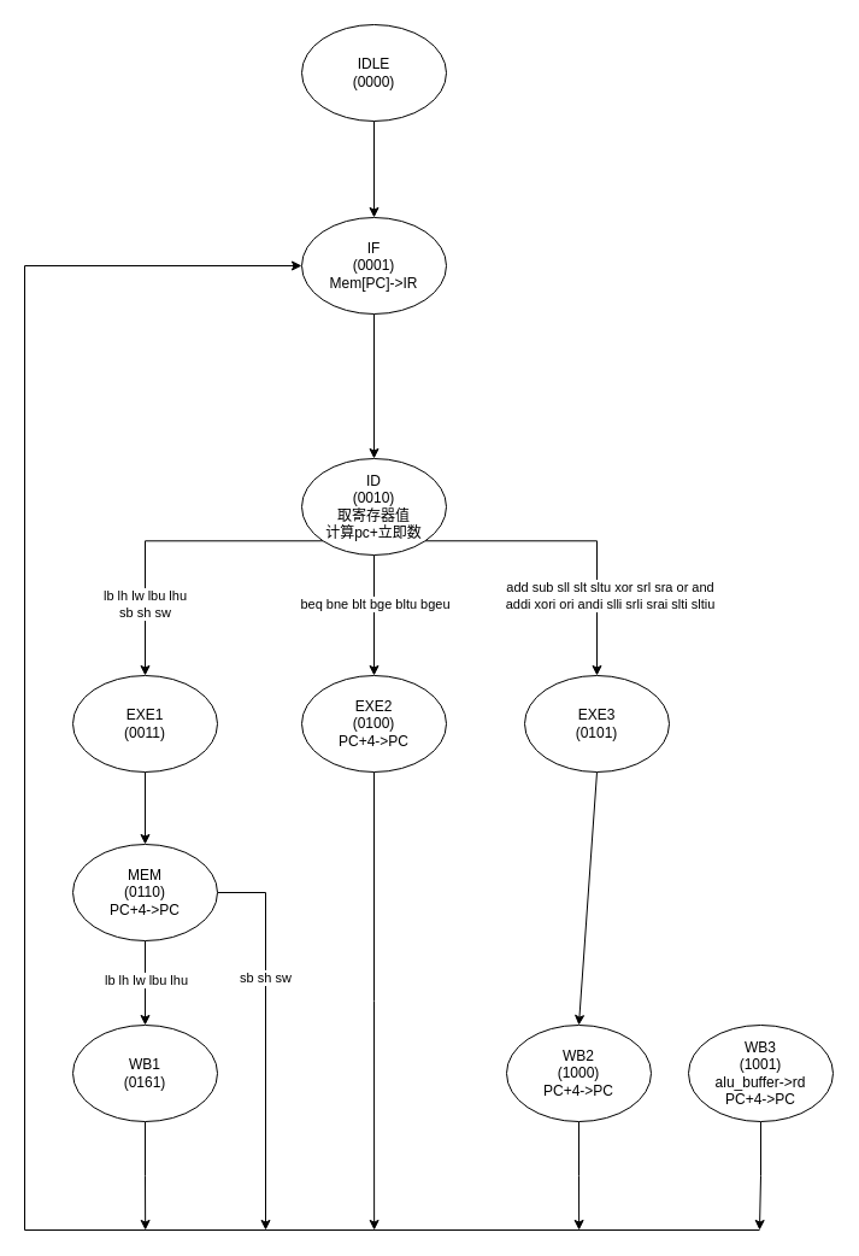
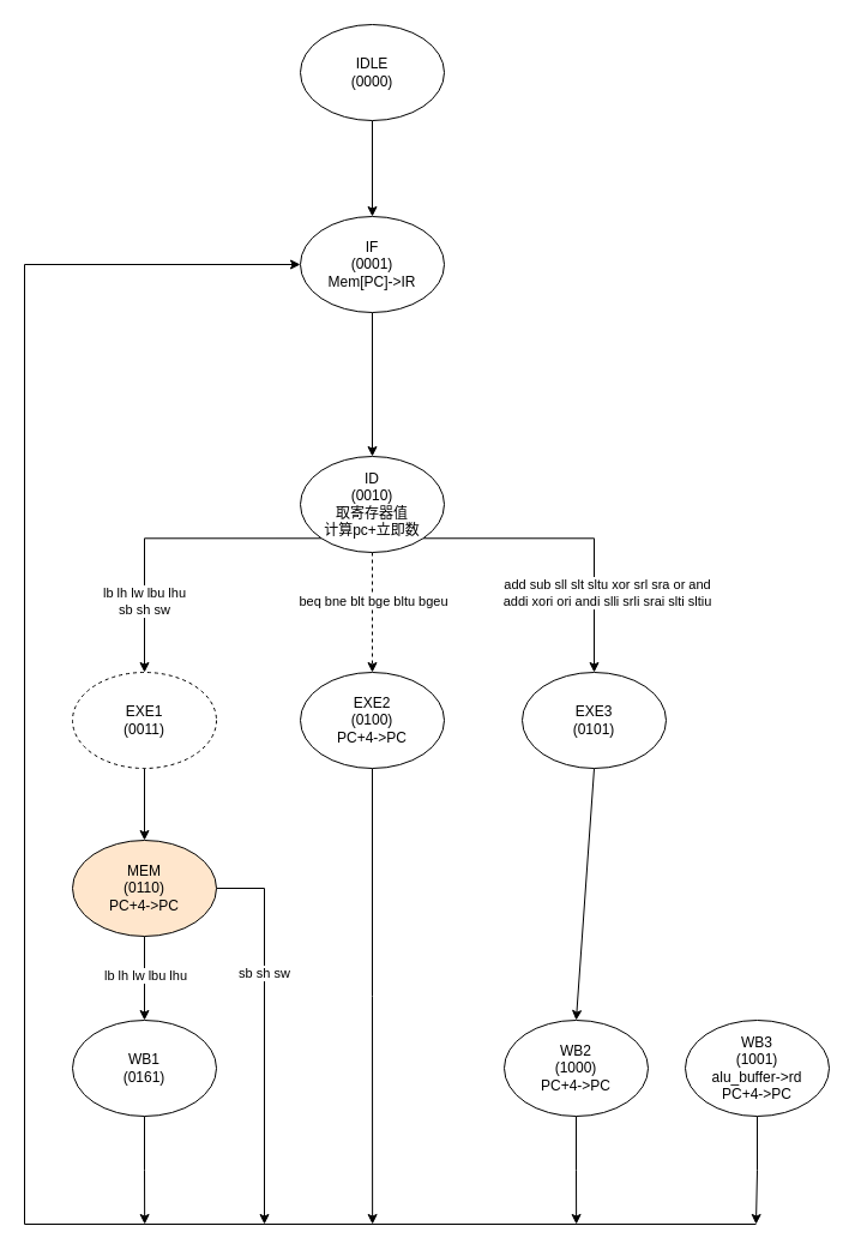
  <mxCell id="0" />
  <mxCell id="1" parent="0" />
  <mxCell id="2" style="edgeStyle=orthogonalEdgeStyle;rounded=0;orthogonalLoop=1;jettySize=auto;html=1;exitX=0.5;exitY=1;exitDx=0;exitDy=0;entryX=0.5;entryY=0;entryDx=0;entryDy=0;" parent="1" source="4" target="11" edge="1"><mxGeometry relative="1" as="geometry" /></mxCell>
  <mxCell id="3" style="edgeStyle=orthogonalEdgeStyle;rounded=0;orthogonalLoop=1;jettySize=auto;html=1;exitX=0;exitY=0.5;exitDx=0;exitDy=0;startArrow=classic;startFill=1;endArrow=none;endFill=0;" parent="1" source="4" edge="1"><mxGeometry relative="1" as="geometry"><mxPoint x="630" y="1020" as="targetPoint" /><Array as="points"><mxPoint x="20" y="220" /><mxPoint x="20" y="1020" /></Array></mxGeometry></mxCell>
  <mxCell id="4" value="IF&lt;br&gt;(0001)&lt;br&gt;Mem[PC]-&amp;gt;IR" style="ellipse;whiteSpace=wrap;html=1;" parent="1" vertex="1"><mxGeometry x="250" y="180" width="120" height="80" as="geometry" /></mxCell>
  <mxCell id="5" style="edgeStyle=orthogonalEdgeStyle;rounded=0;orthogonalLoop=1;jettySize=auto;html=1;exitX=1;exitY=1;exitDx=0;exitDy=0;entryX=0.5;entryY=0;entryDx=0;entryDy=0;" parent="1" source="11" target="25" edge="1"><mxGeometry relative="1" as="geometry" /></mxCell>
  <mxCell id="6" value="add sub sll slt sltu xor srl sra or and&lt;br&gt;addi xori ori andi slli srli srai slti sltiu&lt;br&gt;" style="edgeLabel;html=1;align=center;verticalAlign=middle;resizable=0;points=[];" parent="5" vertex="1" connectable="0"><mxGeometry x="0.203" y="5" relative="1" as="geometry"><mxPoint x="5" y="35" as="offset" /></mxGeometry></mxCell>
- <mxCell id="7" style="edgeStyle=none;rounded=0;orthogonalLoop=1;jettySize=auto;html=1;exitX=0.5;exitY=1;exitDx=0;exitDy=0;" parent="1" source="11" target="24" edge="1"><mxGeometry relative="1" as="geometry" /></mxCell>
+ <mxCell id="7" style="edgeStyle=none;rounded=0;orthogonalLoop=1;jettySize=auto;html=1;exitX=0.5;exitY=1;exitDx=0;exitDy=0;dashed=1;" parent="1" source="11" target="24" edge="1"><mxGeometry relative="1" as="geometry" /></mxCell>
  <mxCell id="8" value="beq bne blt bge bltu bgeu" style="edgeLabel;html=1;align=center;verticalAlign=middle;resizable=0;points=[];" parent="7" vertex="1" connectable="0"><mxGeometry x="0.394" y="-3" relative="1" as="geometry"><mxPoint x="3" y="-30" as="offset" /></mxGeometry></mxCell>
  <mxCell id="9" style="edgeStyle=orthogonalEdgeStyle;rounded=0;orthogonalLoop=1;jettySize=auto;html=1;exitX=0;exitY=1;exitDx=0;exitDy=0;entryX=0.5;entryY=0;entryDx=0;entryDy=0;" parent="1" source="11" target="20" edge="1"><mxGeometry relative="1" as="geometry"><mxPoint x="10" y="740" as="targetPoint" /><Array as="points"><mxPoint x="120" y="448" /></Array></mxGeometry></mxCell>
  <mxCell id="10" value="lb lh lw lbu lhu&lt;br&gt;sb sh sw" style="edgeLabel;html=1;align=center;verticalAlign=middle;resizable=0;points=[];" parent="9" vertex="1" connectable="0"><mxGeometry x="-0.003" relative="1" as="geometry"><mxPoint x="-19" y="52" as="offset" /></mxGeometry></mxCell>
  <mxCell id="11" value="ID&lt;br&gt;(0010)&lt;br&gt;取寄存器值&lt;br&gt;计算pc+立即数" style="ellipse;whiteSpace=wrap;html=1;" parent="1" vertex="1"><mxGeometry x="250" y="380" width="120" height="80" as="geometry" /></mxCell>
  <mxCell id="12" style="rounded=0;orthogonalLoop=1;jettySize=auto;html=1;exitX=0.5;exitY=1;exitDx=0;exitDy=0;entryX=0.5;entryY=0;entryDx=0;entryDy=0;" parent="1" source="25" target="14" edge="1"><mxGeometry relative="1" as="geometry" /></mxCell>
  <mxCell id="13" style="edgeStyle=orthogonalEdgeStyle;rounded=0;orthogonalLoop=1;jettySize=auto;html=1;exitX=0.5;exitY=1;exitDx=0;exitDy=0;startArrow=none;startFill=0;endArrow=classic;endFill=1;" parent="1" source="14" edge="1"><mxGeometry relative="1" as="geometry"><mxPoint x="480.143" y="1020" as="targetPoint" /></mxGeometry></mxCell>
  <mxCell id="14" value="WB2&lt;br&gt;(1000)&lt;br&gt;PC+4-&amp;gt;PC" style="ellipse;whiteSpace=wrap;html=1;" parent="1" vertex="1"><mxGeometry x="420" y="850" width="120" height="80" as="geometry" /></mxCell>
  <mxCell id="15" style="edgeStyle=orthogonalEdgeStyle;rounded=0;orthogonalLoop=1;jettySize=auto;html=1;exitX=0.5;exitY=1;exitDx=0;exitDy=0;" parent="1" source="26" target="22" edge="1"><mxGeometry relative="1" as="geometry" /></mxCell>
  <mxCell id="16" value="lb lh lw lbu lhu" style="edgeLabel;html=1;align=center;verticalAlign=middle;resizable=0;points=[];" parent="15" vertex="1" connectable="0"><mxGeometry x="0.28" y="-2" relative="1" as="geometry"><mxPoint x="2" y="-13" as="offset" /></mxGeometry></mxCell>
  <mxCell id="17" style="edgeStyle=orthogonalEdgeStyle;rounded=0;orthogonalLoop=1;jettySize=auto;html=1;exitX=1;exitY=0.5;exitDx=0;exitDy=0;startArrow=none;" parent="1" source="26" edge="1"><mxGeometry relative="1" as="geometry"><mxPoint x="220" y="1020" as="targetPoint" /><Array as="points"><mxPoint x="220" y="740" /></Array></mxGeometry></mxCell>
  <mxCell id="18" value="sb sh sw" style="edgeLabel;html=1;align=center;verticalAlign=middle;resizable=0;points=[];" parent="17" vertex="1" connectable="0"><mxGeometry x="0.087" y="-1" relative="1" as="geometry"><mxPoint y="-64" as="offset" /></mxGeometry></mxCell>
  <mxCell id="19" style="edgeStyle=orthogonalEdgeStyle;rounded=0;orthogonalLoop=1;jettySize=auto;html=1;exitX=0.5;exitY=1;exitDx=0;exitDy=0;entryX=0.5;entryY=0;entryDx=0;entryDy=0;startArrow=none;startFill=0;endArrow=classic;endFill=1;" parent="1" source="20" target="26" edge="1"><mxGeometry relative="1" as="geometry" /></mxCell>
- <mxCell id="20" value="EXE1&lt;br&gt;(0011)" style="ellipse;whiteSpace=wrap;html=1;" parent="1" vertex="1"><mxGeometry x="60" y="560" width="120" height="80" as="geometry" /></mxCell>
+ <mxCell id="20" value="EXE1&lt;br&gt;(0011)" style="ellipse;whiteSpace=wrap;html=1;dashed=1;" parent="1" vertex="1"><mxGeometry x="60" y="560" width="120" height="80" as="geometry" /></mxCell>
  <mxCell id="21" style="edgeStyle=orthogonalEdgeStyle;rounded=0;orthogonalLoop=1;jettySize=auto;html=1;exitX=0.5;exitY=1;exitDx=0;exitDy=0;startArrow=none;startFill=0;endArrow=classic;endFill=1;" parent="1" source="22" edge="1"><mxGeometry relative="1" as="geometry"><mxPoint x="120.17" y="1020" as="targetPoint" /></mxGeometry></mxCell>
  <mxCell id="22" value="WB1&lt;br&gt;(0161)" style="ellipse;whiteSpace=wrap;html=1;" parent="1" vertex="1"><mxGeometry x="60" y="850" width="120" height="80" as="geometry" /></mxCell>
  <mxCell id="23" style="edgeStyle=orthogonalEdgeStyle;rounded=0;orthogonalLoop=1;jettySize=auto;html=1;exitX=0.5;exitY=1;exitDx=0;exitDy=0;startArrow=none;startFill=0;endArrow=classic;endFill=1;" parent="1" source="24" edge="1"><mxGeometry relative="1" as="geometry"><mxPoint x="310.143" y="1020" as="targetPoint" /></mxGeometry></mxCell>
  <mxCell id="24" value="EXE2&lt;br&gt;(0100)&lt;br&gt;PC+4-&amp;gt;PC" style="ellipse;whiteSpace=wrap;html=1;" parent="1" vertex="1"><mxGeometry x="250" y="560" width="120" height="80" as="geometry" /></mxCell>
  <mxCell id="25" value="EXE3&lt;br&gt;(0101)" style="ellipse;whiteSpace=wrap;html=1;" parent="1" vertex="1"><mxGeometry x="435" y="560" width="120" height="80" as="geometry" /></mxCell>
- <mxCell id="26" value="MEM&lt;br&gt;(0110)&lt;br&gt;PC+4-&amp;gt;PC" style="ellipse;whiteSpace=wrap;html=1;" parent="1" vertex="1"><mxGeometry x="60" y="700" width="120" height="80" as="geometry" /></mxCell>
+ <mxCell id="26" value="MEM&lt;br&gt;(0110)&lt;br&gt;PC+4-&amp;gt;PC" style="ellipse;whiteSpace=wrap;html=1;fillColor=#ffe6cc;" parent="1" vertex="1"><mxGeometry x="60" y="700" width="120" height="80" as="geometry" /></mxCell>
  <mxCell id="27" style="edgeStyle=orthogonalEdgeStyle;rounded=0;orthogonalLoop=1;jettySize=auto;html=1;exitX=0.5;exitY=1;exitDx=0;exitDy=0;startArrow=none;startFill=0;endArrow=classic;endFill=1;" parent="1" source="28" edge="1"><mxGeometry relative="1" as="geometry"><mxPoint x="630" y="1020" as="targetPoint" /></mxGeometry></mxCell>
  <mxCell id="28" value="WB3&lt;br&gt;(1001)&lt;br&gt;alu_buffer-&amp;gt;rd&lt;br&gt;PC+4-&amp;gt;PC" style="ellipse;whiteSpace=wrap;html=1;" parent="1" vertex="1"><mxGeometry x="571" y="850" width="120" height="80" as="geometry" /></mxCell>
  <mxCell id="29" style="edgeStyle=orthogonalEdgeStyle;rounded=0;orthogonalLoop=1;jettySize=auto;html=1;exitX=0.5;exitY=1;exitDx=0;exitDy=0;entryX=0.5;entryY=0;entryDx=0;entryDy=0;startArrow=none;startFill=0;endArrow=classic;endFill=1;" parent="1" source="30" target="4" edge="1"><mxGeometry relative="1" as="geometry" /></mxCell>
  <mxCell id="30" value="IDLE&lt;br&gt;(0000)" style="ellipse;whiteSpace=wrap;html=1;" parent="1" vertex="1"><mxGeometry x="250" y="20" width="120" height="80" as="geometry" /></mxCell>
